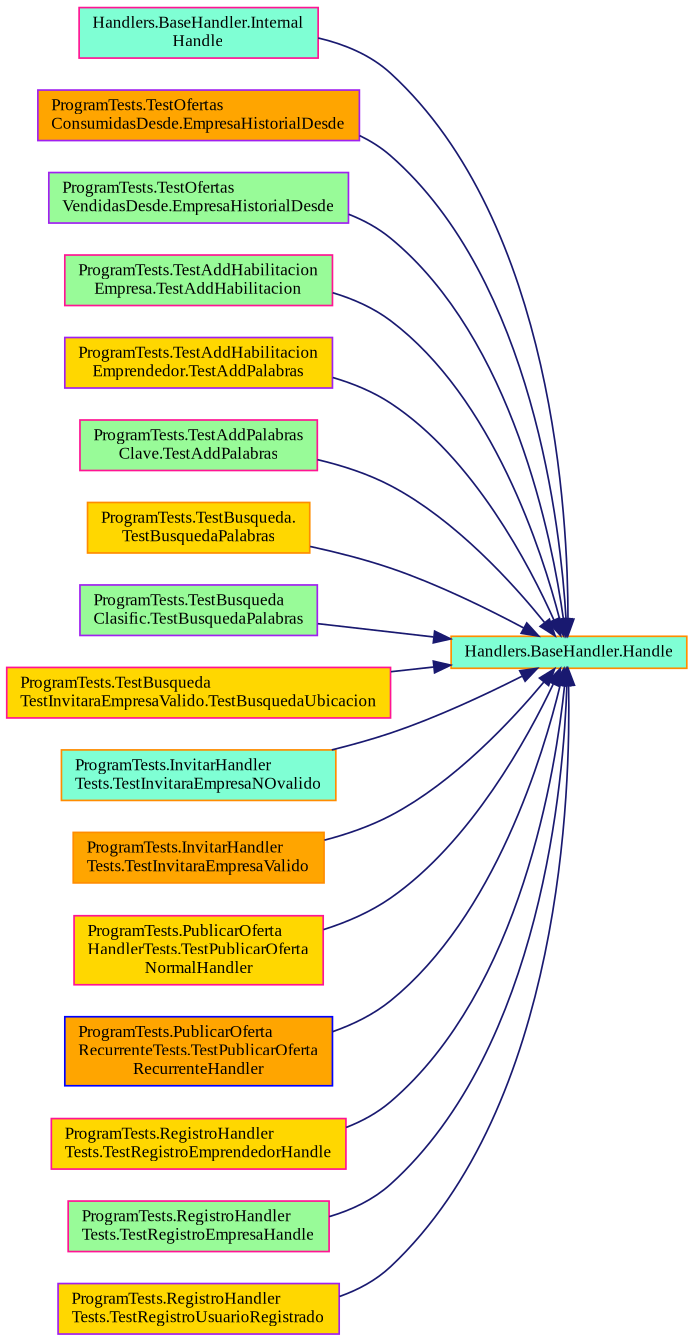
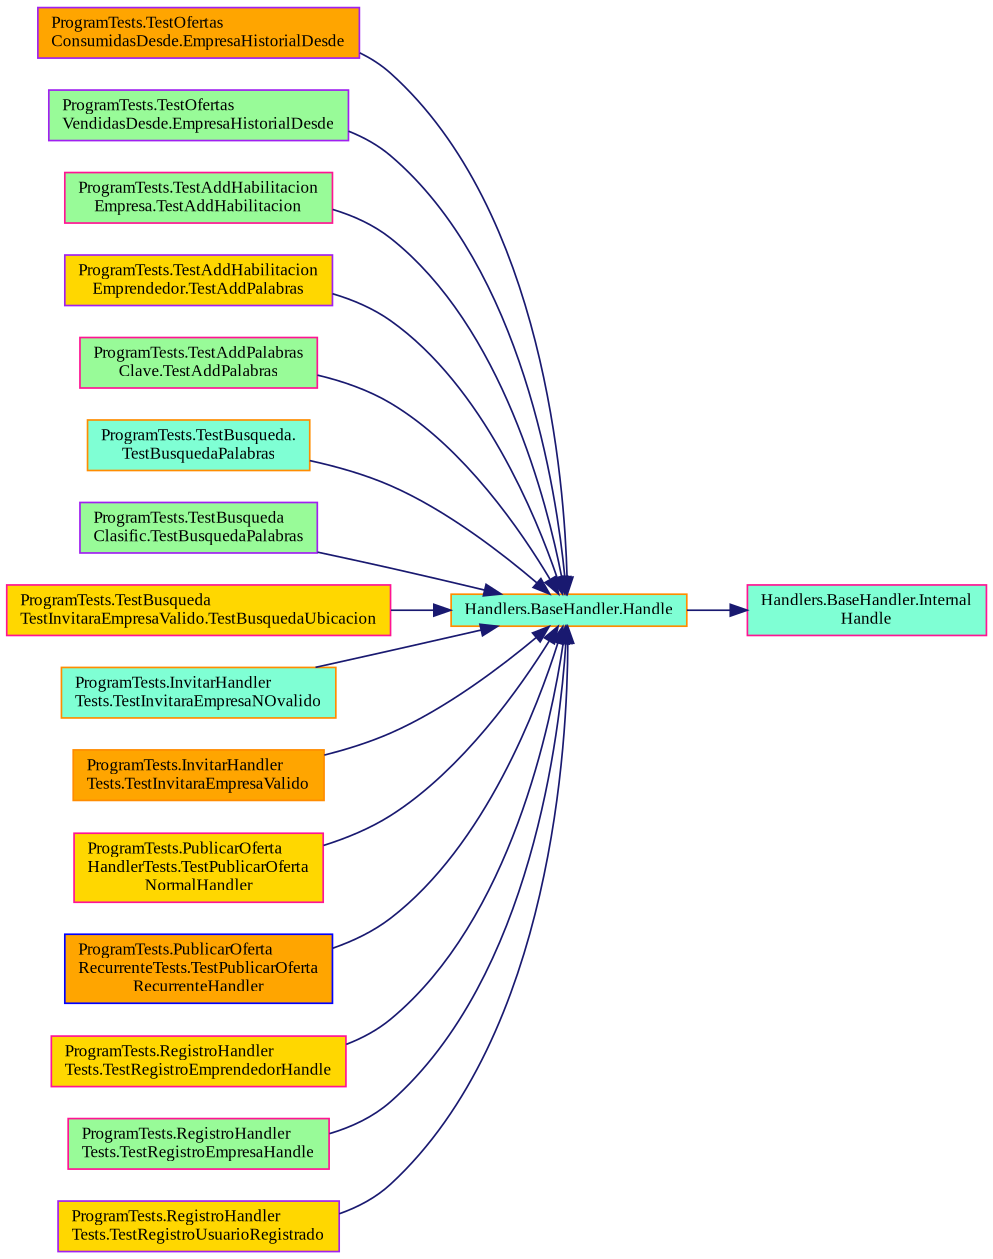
  digraph {
    fontname="Liberation Serif"
    rankdir=RL
    node [color=deeppink fillcolor=gold fontname="Liberation Serif" fontsize=10 shape=record style=filled]
    edge [color=midnightblue dir=back fontname="Liberation Serif" fontsize=10 labelfontname=Helvetica labelfontsize=10 style=solid]
    n1 [fillcolor=aquamarine fontcolor=black height=0.2 label="Handlers.BaseHandler.Internal\lHandle" width=0.4]
    n2 [color=darkorange fillcolor=aquamarine height=0.2 label="Handlers.BaseHandler.Handle" width=0.4]
    n3 [color=purple fillcolor=orange height=0.2 label="ProgramTests.TestOfertas\lConsumidasDesde.EmpresaHistorialDesde" width=0.4]
    n4 [color=purple fillcolor=palegreen height=0.2 label="ProgramTests.TestOfertas\lVendidasDesde.EmpresaHistorialDesde" width=0.4]
    n5 [fillcolor=palegreen height=0.2 label="ProgramTests.TestAddHabilitacion\lEmpresa.TestAddHabilitacion" width=0.4]
    n6 [color=purple height=0.2 label="ProgramTests.TestAddHabilitacion\lEmprendedor.TestAddPalabras" width=0.4]
    n7 [fillcolor=palegreen height=0.2 label="ProgramTests.TestAddPalabras\lClave.TestAddPalabras" width=0.4]
-   n8 [color=darkorange height=0.2 label="ProgramTests.TestBusqueda.\lTestBusquedaPalabras" width=0.4]
+   n8 [color=darkorange fillcolor=aquamarine height=0.2 label="ProgramTests.TestBusqueda.\lTestBusquedaPalabras" width=0.4]
    n9 [color=purple fillcolor=palegreen height=0.2 label="ProgramTests.TestBusqueda\lClasific.TestBusquedaPalabras" width=0.4]
    n10 [height=0.2 label="ProgramTests.TestBusqueda\lTestInvitaraEmpresaValido.TestBusquedaUbicacion" width=0.4]
    n11 [color=darkorange fillcolor=aquamarine height=0.2 label="ProgramTests.InvitarHandler\lTests.TestInvitaraEmpresaNOvalido" width=0.4]
    n12 [color=darkorange fillcolor=orange height=0.2 label="ProgramTests.InvitarHandler\lTests.TestInvitaraEmpresaValido" width=0.4]
    n13 [height=0.2 label="ProgramTests.PublicarOferta\lHandlerTests.TestPublicarOferta\lNormalHandler" width=0.4]
    n14 [color=blue fillcolor=orange height=0.2 label="ProgramTests.PublicarOferta\lRecurrenteTests.TestPublicarOferta\lRecurrenteHandler" width=0.4]
    n15 [height=0.2 label="ProgramTests.RegistroHandler\lTests.TestRegistroEmprendedorHandle" width=0.4]
    n16 [fillcolor=palegreen height=0.2 label="ProgramTests.RegistroHandler\lTests.TestRegistroEmpresaHandle" width=0.4]
    n17 [color=purple height=0.2 label="ProgramTests.RegistroHandler\lTests.TestRegistroUsuarioRegistrado" width=0.4]
-   n2 -> n1
+   n1 -> n2
    n2 -> n3
    n2 -> n4
    n2 -> n5
    n2 -> n6
    n2 -> n7
    n2 -> n8
    n2 -> n9
    n2 -> n10
    n2 -> n11
    n2 -> n12
    n2 -> n13
    n2 -> n14
    n2 -> n15
    n2 -> n16
    n2 -> n17
  }
